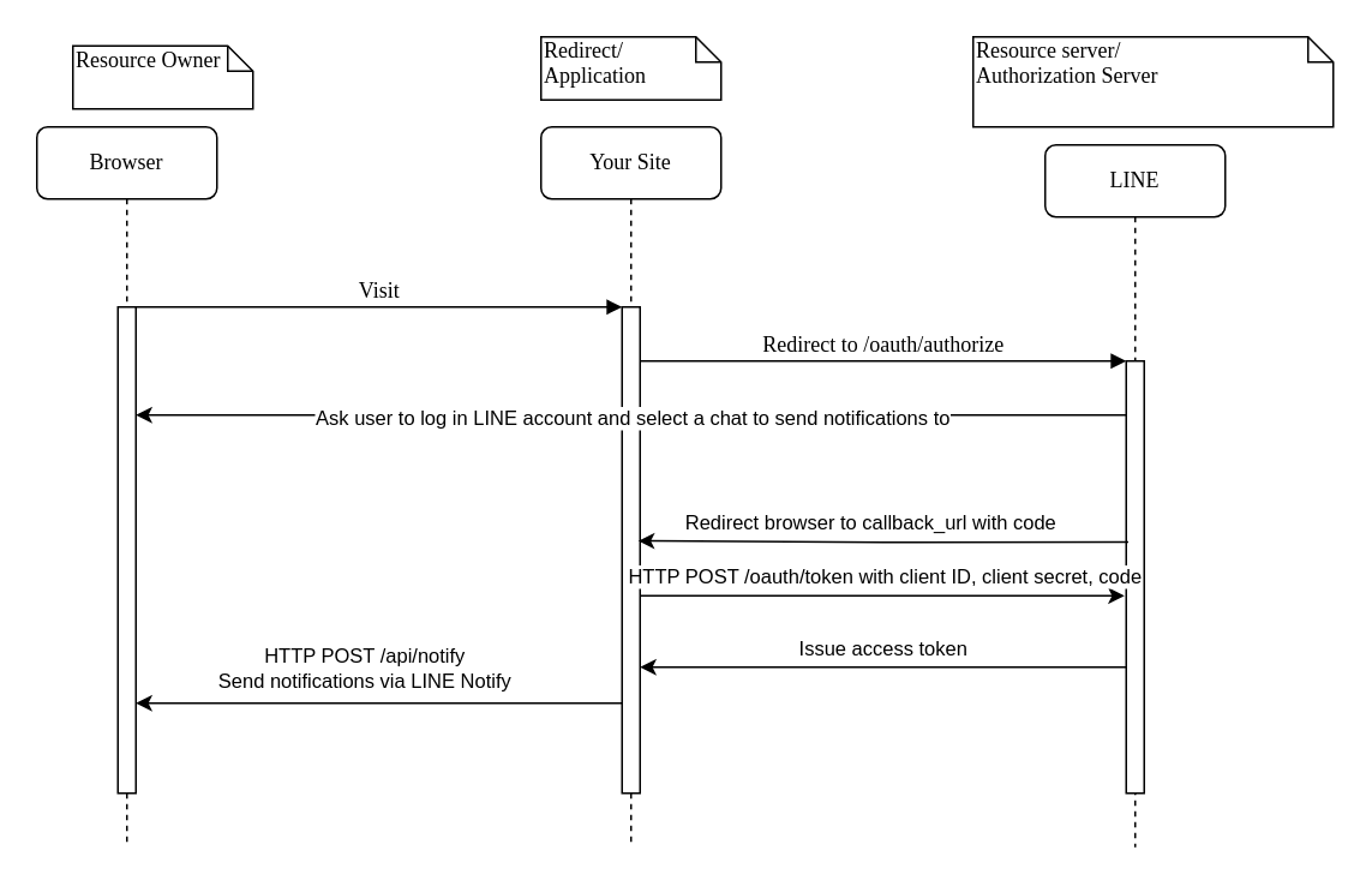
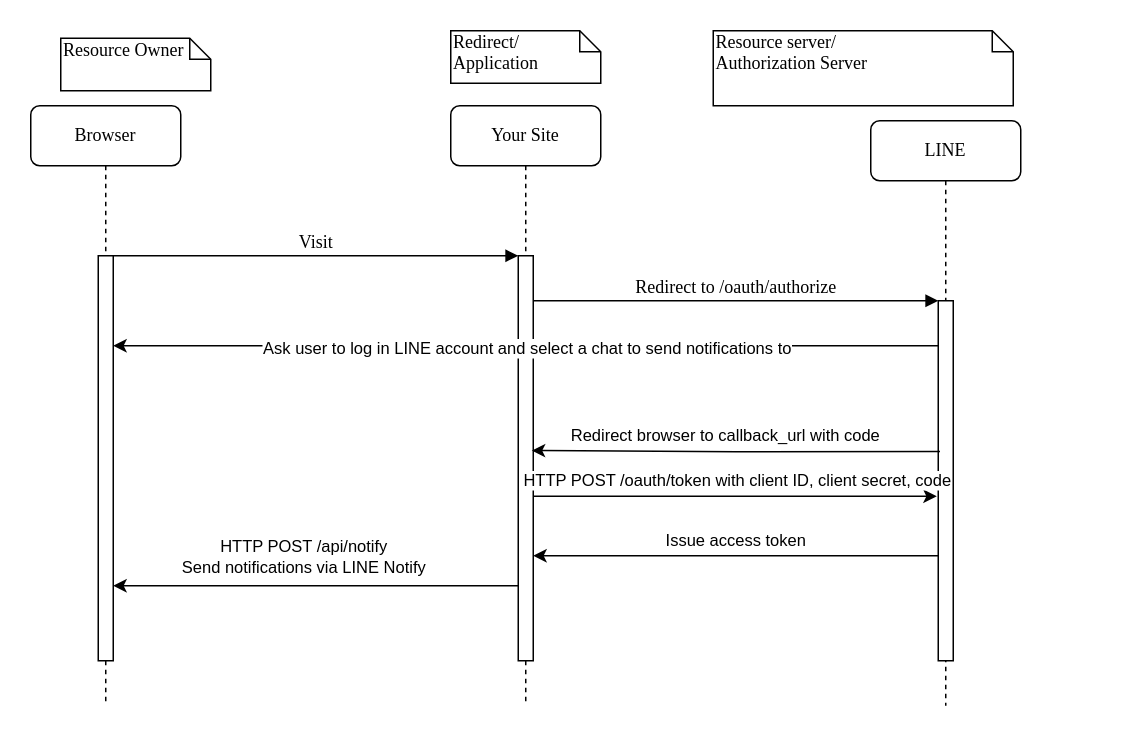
  <mxCell id="0" />
  <mxCell id="1" parent="0" />
  <mxCell id="2" value="Your Site" style="shape=umlLifeline;perimeter=lifelinePerimeter;whiteSpace=wrap;html=1;container=1;collapsible=0;recursiveResize=0;outlineConnect=0;rounded=1;shadow=0;comic=0;labelBackgroundColor=none;strokeWidth=1;fontFamily=Verdana;fontSize=12;align=center;" parent="1" vertex="1"><mxGeometry x="300" y="70" width="100" height="400" as="geometry" /></mxCell>
  <mxCell id="3" value="" style="html=1;points=[];perimeter=orthogonalPerimeter;rounded=0;shadow=0;comic=0;labelBackgroundColor=none;strokeWidth=1;fontFamily=Verdana;fontSize=12;align=center;" parent="2" vertex="1"><mxGeometry x="45" y="100" width="10" height="270" as="geometry" /></mxCell>
  <mxCell id="4" value="LINE" style="shape=umlLifeline;perimeter=lifelinePerimeter;whiteSpace=wrap;html=1;container=1;collapsible=0;recursiveResize=0;outlineConnect=0;rounded=1;shadow=0;comic=0;labelBackgroundColor=none;strokeWidth=1;fontFamily=Verdana;fontSize=12;align=center;" parent="1" vertex="1"><mxGeometry x="580" y="80" width="100" height="390" as="geometry" /></mxCell>
  <mxCell id="5" value="" style="html=1;points=[];perimeter=orthogonalPerimeter;rounded=0;shadow=0;comic=0;labelBackgroundColor=none;strokeWidth=1;fontFamily=Verdana;fontSize=12;align=center;" parent="4" vertex="1"><mxGeometry x="45" y="120" width="10" height="240" as="geometry" /></mxCell>
  <mxCell id="6" value="Browser" style="shape=umlLifeline;perimeter=lifelinePerimeter;whiteSpace=wrap;html=1;container=1;collapsible=0;recursiveResize=0;outlineConnect=0;rounded=1;shadow=0;comic=0;labelBackgroundColor=none;strokeWidth=1;fontFamily=Verdana;fontSize=12;align=center;" parent="1" vertex="1"><mxGeometry x="20" y="70" width="100" height="400" as="geometry" /></mxCell>
  <mxCell id="7" value="" style="html=1;points=[];perimeter=orthogonalPerimeter;rounded=0;shadow=0;comic=0;labelBackgroundColor=none;strokeWidth=1;fontFamily=Verdana;fontSize=12;align=center;" parent="6" vertex="1"><mxGeometry x="45" y="100" width="10" height="270" as="geometry" /></mxCell>
  <mxCell id="8" value="Visit" style="html=1;verticalAlign=bottom;endArrow=block;entryX=0;entryY=0;labelBackgroundColor=none;fontFamily=Verdana;fontSize=12;edgeStyle=elbowEdgeStyle;elbow=vertical;" parent="1" source="7" target="3" edge="1"><mxGeometry relative="1" as="geometry"><mxPoint x="130" y="180" as="sourcePoint" /></mxGeometry></mxCell>
  <mxCell id="9" value="Redirect to /oauth/authorize" style="html=1;verticalAlign=bottom;endArrow=block;entryX=0;entryY=0;labelBackgroundColor=none;fontFamily=Verdana;fontSize=12;edgeStyle=elbowEdgeStyle;elbow=vertical;" parent="1" source="3" target="5" edge="1"><mxGeometry relative="1" as="geometry"><mxPoint x="370" y="190" as="sourcePoint" /></mxGeometry></mxCell>
  <mxCell id="10" value="Resource Owner" style="shape=note;whiteSpace=wrap;html=1;size=14;verticalAlign=top;align=left;spacingTop=-6;rounded=0;shadow=0;comic=0;labelBackgroundColor=none;strokeWidth=1;fontFamily=Verdana;fontSize=12" parent="1" vertex="1"><mxGeometry x="40" y="25" width="100" height="35" as="geometry" /></mxCell>
  <mxCell id="11" value="Redirect/&lt;br&gt;Application" style="shape=note;whiteSpace=wrap;html=1;size=14;verticalAlign=top;align=left;spacingTop=-6;rounded=0;shadow=0;comic=0;labelBackgroundColor=none;strokeWidth=1;fontFamily=Verdana;fontSize=12" parent="1" vertex="1"><mxGeometry x="300" y="20" width="100" height="35" as="geometry" /></mxCell>
- <mxCell id="12" value="Resource server/&lt;br&gt;Authorization Server" style="shape=note;whiteSpace=wrap;html=1;size=14;verticalAlign=top;align=left;spacingTop=-6;rounded=0;shadow=0;comic=0;labelBackgroundColor=none;strokeWidth=1;fontFamily=Verdana;fontSize=12" parent="1" vertex="1"><mxGeometry x="540" y="20" width="200" height="50" as="geometry" /></mxCell>
+ <mxCell id="12" value="Resource server/&lt;br&gt;Authorization Server" style="shape=note;whiteSpace=wrap;html=1;size=14;verticalAlign=top;align=left;spacingTop=-6;rounded=0;shadow=0;comic=0;labelBackgroundColor=none;strokeWidth=1;fontFamily=Verdana;fontSize=12" parent="1" vertex="1"><mxGeometry x="475" y="20" width="200" height="50" as="geometry" /></mxCell>
  <mxCell id="13" value="Redirect browser to callback_url with code" style="edgeStyle=orthogonalEdgeStyle;rounded=0;orthogonalLoop=1;jettySize=auto;html=1;entryX=0.9;entryY=0.481;entryDx=0;entryDy=0;entryPerimeter=0;exitX=0.115;exitY=0.419;exitDx=0;exitDy=0;exitPerimeter=0;" parent="1" source="5" target="3" edge="1"><mxGeometry x="0.053" y="-10" relative="1" as="geometry"><mxPoint x="360" y="300" as="targetPoint" /><Array as="points" /><mxPoint as="offset" /></mxGeometry></mxCell>
  <mxCell id="14" style="edgeStyle=orthogonalEdgeStyle;rounded=0;orthogonalLoop=1;jettySize=auto;html=1;entryX=-0.098;entryY=0.543;entryDx=0;entryDy=0;entryPerimeter=0;" parent="1" source="3" target="5" edge="1"><mxGeometry relative="1" as="geometry"><Array as="points"><mxPoint x="490" y="330" /></Array><mxPoint x="630" y="275" as="targetPoint" /></mxGeometry></mxCell>
  <mxCell id="15" value="HTTP POST /oauth/token with client ID, client secret, code" style="edgeLabel;html=1;align=center;verticalAlign=middle;resizable=0;points=[];" parent="14" vertex="1" connectable="0"><mxGeometry x="-0.179" y="2" relative="1" as="geometry"><mxPoint x="25" y="-9" as="offset" /></mxGeometry></mxCell>
  <mxCell id="16" style="edgeStyle=orthogonalEdgeStyle;rounded=0;orthogonalLoop=1;jettySize=auto;html=1;" parent="1" source="5" target="3" edge="1"><mxGeometry relative="1" as="geometry"><Array as="points"><mxPoint x="530" y="370" /><mxPoint x="530" y="370" /></Array></mxGeometry></mxCell>
  <mxCell id="17" value="Issue access token" style="edgeLabel;html=1;align=center;verticalAlign=middle;resizable=0;points=[];" parent="16" vertex="1" connectable="0"><mxGeometry x="-0.1" relative="1" as="geometry"><mxPoint x="-13.86" y="-10.03" as="offset" /></mxGeometry></mxCell>
  <mxCell id="18" style="edgeStyle=orthogonalEdgeStyle;rounded=0;orthogonalLoop=1;jettySize=auto;html=1;" parent="1" source="3" edge="1"><mxGeometry relative="1" as="geometry"><mxPoint x="75" y="390" as="targetPoint" /><Array as="points"><mxPoint x="75" y="390" /></Array></mxGeometry></mxCell>
  <mxCell id="19" value="HTTP POST /api/notify&lt;br&gt;Send notifications via LINE Notify" style="edgeLabel;html=1;align=center;verticalAlign=middle;resizable=0;points=[];" parent="18" vertex="1" connectable="0"><mxGeometry x="0.066" y="1" relative="1" as="geometry"><mxPoint y="-21" as="offset" /></mxGeometry></mxCell>
  <mxCell id="20" style="edgeStyle=orthogonalEdgeStyle;rounded=0;orthogonalLoop=1;jettySize=auto;html=1;" edge="1" parent="1" source="5" target="7"><mxGeometry relative="1" as="geometry"><Array as="points"><mxPoint x="220" y="230" /><mxPoint x="220" y="230" /></Array></mxGeometry></mxCell>
  <mxCell id="21" value="Ask user to log in LINE account and select a chat to send notifications to" style="edgeLabel;html=1;align=center;verticalAlign=middle;resizable=0;points=[];" vertex="1" connectable="0" parent="20"><mxGeometry x="-0.185" y="1" relative="1" as="geometry"><mxPoint x="-51" as="offset" /></mxGeometry></mxCell>
